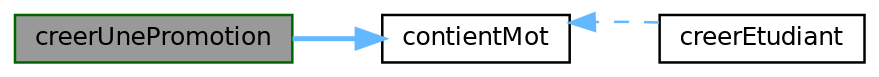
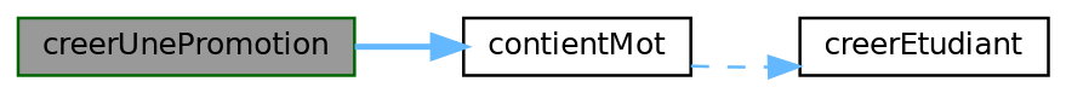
  digraph {
    rankdir=LR
    node [color=black fillcolor=white fontname=Helvetica fontsize=10 shape=box style=filled]
    edge [color=steelblue1 fontname=Helvetica fontsize=10 labelfontname=Helvetica labelfontsize=10]
    n1 [color=darkgreen fillcolor=grey60 fontcolor=black height=0.2 label=creerUnePromotion width=0.4]
    n2 [height=0.2 label=contientMot width=0.4]
    n3 [height=0.2 label=creerEtudiant width=0.4]
    n1 -> n2 [style=bold]
-   n3 -> n2 [style=dashed]
+   n2 -> n3 [style=dashed]
  }
